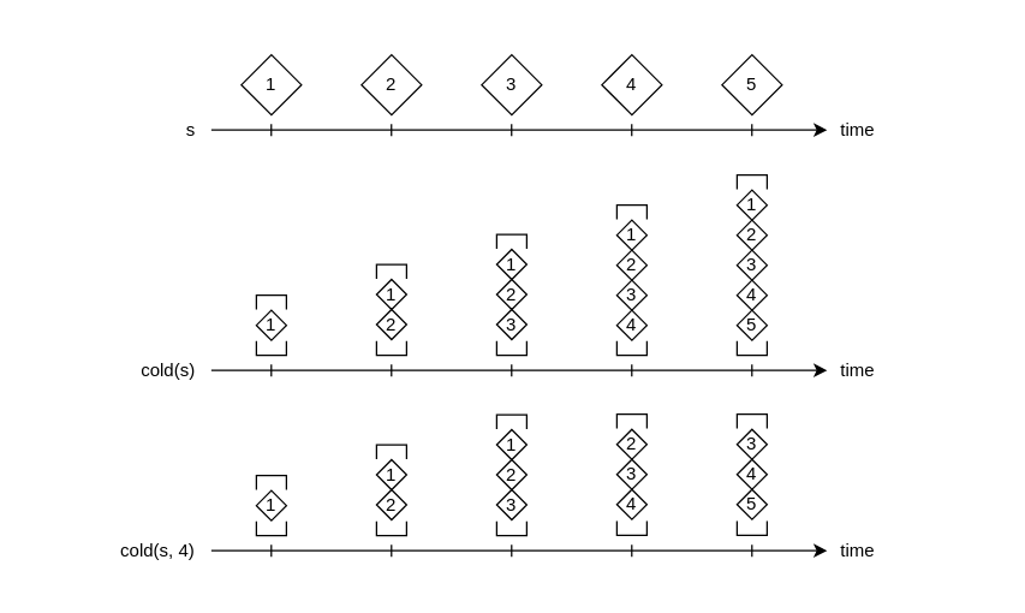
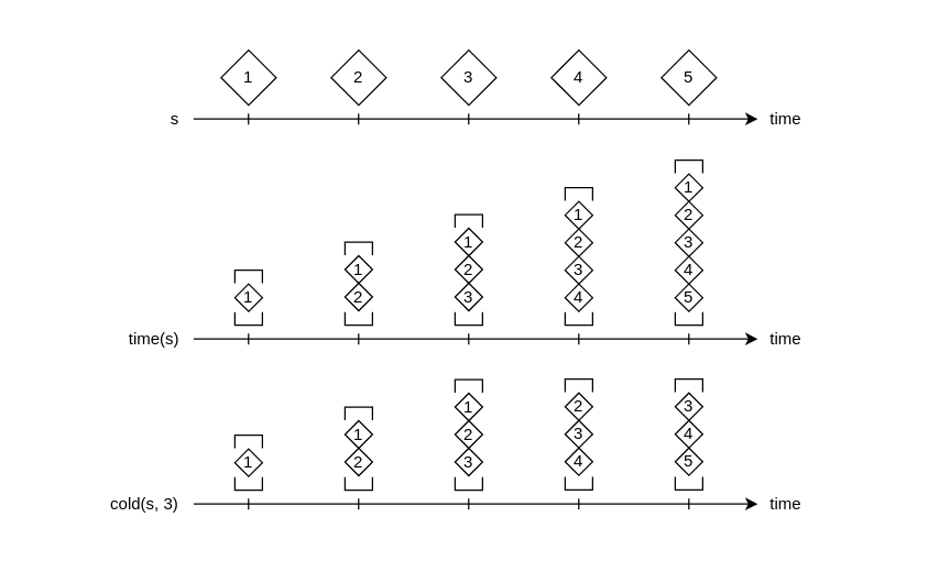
  <mxCell id="0" />
  <mxCell id="1" parent="0" />
  <mxCell id="2" value="" style="rounded=0;whiteSpace=wrap;html=1;strokeColor=none;" parent="1" vertex="1"><mxGeometry x="20" y="20" width="640" height="366" as="geometry" /></mxCell>
  <mxCell id="3" value="" style="endArrow=classic;html=1;rounded=0;" parent="1" edge="1"><mxGeometry width="50" height="50" relative="1" as="geometry"><mxPoint x="140" y="86" as="sourcePoint" /><mxPoint x="550" y="86" as="targetPoint" /></mxGeometry></mxCell>
  <mxCell id="4" value="1" style="rhombus;whiteSpace=wrap;html=1;" parent="1" vertex="1"><mxGeometry x="160" y="36" width="40" height="40" as="geometry" /></mxCell>
  <mxCell id="5" value="2" style="rhombus;whiteSpace=wrap;html=1;" parent="1" vertex="1"><mxGeometry x="240" y="36" width="40" height="40" as="geometry" /></mxCell>
  <mxCell id="6" value="3" style="rhombus;whiteSpace=wrap;html=1;" parent="1" vertex="1"><mxGeometry x="320" y="36" width="40" height="40" as="geometry" /></mxCell>
  <mxCell id="7" value="4" style="rhombus;whiteSpace=wrap;html=1;" parent="1" vertex="1"><mxGeometry x="400" y="36" width="40" height="40" as="geometry" /></mxCell>
  <mxCell id="8" value="5" style="rhombus;whiteSpace=wrap;html=1;" parent="1" vertex="1"><mxGeometry x="480" y="36" width="40" height="40" as="geometry" /></mxCell>
  <mxCell id="9" value="" style="endArrow=classic;html=1;rounded=0;" parent="1" edge="1"><mxGeometry width="50" height="50" relative="1" as="geometry"><mxPoint x="140" y="246" as="sourcePoint" /><mxPoint x="550" y="246" as="targetPoint" /></mxGeometry></mxCell>
  <mxCell id="10" value="" style="endArrow=none;html=1;rounded=0;" parent="1" edge="1"><mxGeometry width="50" height="50" relative="1" as="geometry"><mxPoint x="179.9" y="90" as="sourcePoint" /><mxPoint x="179.9" y="82" as="targetPoint" /></mxGeometry></mxCell>
  <mxCell id="11" value="" style="endArrow=none;html=1;rounded=0;" parent="1" edge="1"><mxGeometry width="50" height="50" relative="1" as="geometry"><mxPoint x="259.9" y="90" as="sourcePoint" /><mxPoint x="259.9" y="82" as="targetPoint" /></mxGeometry></mxCell>
  <mxCell id="12" value="" style="endArrow=none;html=1;rounded=0;" parent="1" edge="1"><mxGeometry width="50" height="50" relative="1" as="geometry"><mxPoint x="339.9" y="90" as="sourcePoint" /><mxPoint x="339.9" y="82" as="targetPoint" /></mxGeometry></mxCell>
  <mxCell id="13" value="" style="endArrow=none;html=1;rounded=0;" parent="1" edge="1"><mxGeometry width="50" height="50" relative="1" as="geometry"><mxPoint x="419.9" y="90" as="sourcePoint" /><mxPoint x="419.9" y="82" as="targetPoint" /></mxGeometry></mxCell>
  <mxCell id="14" value="" style="endArrow=none;html=1;rounded=0;" parent="1" edge="1"><mxGeometry width="50" height="50" relative="1" as="geometry"><mxPoint x="499.9" y="90" as="sourcePoint" /><mxPoint x="499.9" y="82" as="targetPoint" /></mxGeometry></mxCell>
  <mxCell id="15" value="" style="endArrow=none;html=1;rounded=0;" parent="1" edge="1"><mxGeometry width="50" height="50" relative="1" as="geometry"><mxPoint x="179.93" y="250" as="sourcePoint" /><mxPoint x="179.93" y="242" as="targetPoint" /></mxGeometry></mxCell>
  <mxCell id="16" value="" style="endArrow=none;html=1;rounded=0;" parent="1" edge="1"><mxGeometry width="50" height="50" relative="1" as="geometry"><mxPoint x="259.93" y="250" as="sourcePoint" /><mxPoint x="259.93" y="242" as="targetPoint" /></mxGeometry></mxCell>
  <mxCell id="17" value="" style="endArrow=none;html=1;rounded=0;" parent="1" edge="1"><mxGeometry width="50" height="50" relative="1" as="geometry"><mxPoint x="339.93" y="250" as="sourcePoint" /><mxPoint x="339.93" y="242" as="targetPoint" /></mxGeometry></mxCell>
  <mxCell id="18" value="" style="endArrow=none;html=1;rounded=0;" parent="1" edge="1"><mxGeometry width="50" height="50" relative="1" as="geometry"><mxPoint x="419.93" y="250" as="sourcePoint" /><mxPoint x="419.93" y="242" as="targetPoint" /></mxGeometry></mxCell>
  <mxCell id="19" value="" style="endArrow=none;html=1;rounded=0;" parent="1" edge="1"><mxGeometry width="50" height="50" relative="1" as="geometry"><mxPoint x="499.93" y="250" as="sourcePoint" /><mxPoint x="499.93" y="242" as="targetPoint" /></mxGeometry></mxCell>
  <mxCell id="20" value="time" style="text;html=1;align=center;verticalAlign=middle;resizable=0;points=[];autosize=1;strokeColor=none;fillColor=none;" parent="1" vertex="1"><mxGeometry x="545" y="71" width="50" height="30" as="geometry" /></mxCell>
  <mxCell id="21" value="time" style="text;html=1;align=center;verticalAlign=middle;resizable=0;points=[];autosize=1;strokeColor=none;fillColor=none;" parent="1" vertex="1"><mxGeometry x="545" y="231" width="50" height="30" as="geometry" /></mxCell>
  <mxCell id="22" value="" style="endArrow=classic;html=1;rounded=0;" parent="1" edge="1"><mxGeometry width="50" height="50" relative="1" as="geometry"><mxPoint x="140" y="366" as="sourcePoint" /><mxPoint x="550" y="366" as="targetPoint" /></mxGeometry></mxCell>
  <mxCell id="23" value="" style="endArrow=none;html=1;rounded=0;" parent="1" edge="1"><mxGeometry width="50" height="50" relative="1" as="geometry"><mxPoint x="179.93" y="370" as="sourcePoint" /><mxPoint x="179.93" y="362" as="targetPoint" /></mxGeometry></mxCell>
  <mxCell id="24" value="" style="endArrow=none;html=1;rounded=0;" parent="1" edge="1"><mxGeometry width="50" height="50" relative="1" as="geometry"><mxPoint x="259.93" y="370" as="sourcePoint" /><mxPoint x="259.93" y="362" as="targetPoint" /></mxGeometry></mxCell>
  <mxCell id="25" value="" style="endArrow=none;html=1;rounded=0;" parent="1" edge="1"><mxGeometry width="50" height="50" relative="1" as="geometry"><mxPoint x="339.93" y="370" as="sourcePoint" /><mxPoint x="339.93" y="362" as="targetPoint" /></mxGeometry></mxCell>
  <mxCell id="26" value="" style="endArrow=none;html=1;rounded=0;" parent="1" edge="1"><mxGeometry width="50" height="50" relative="1" as="geometry"><mxPoint x="419.93" y="370" as="sourcePoint" /><mxPoint x="419.93" y="362" as="targetPoint" /></mxGeometry></mxCell>
  <mxCell id="27" value="" style="endArrow=none;html=1;rounded=0;" parent="1" edge="1"><mxGeometry width="50" height="50" relative="1" as="geometry"><mxPoint x="499.93" y="370" as="sourcePoint" /><mxPoint x="499.93" y="362" as="targetPoint" /></mxGeometry></mxCell>
  <mxCell id="28" value="time" style="text;html=1;align=center;verticalAlign=middle;resizable=0;points=[];autosize=1;strokeColor=none;fillColor=none;" parent="1" vertex="1"><mxGeometry x="545" y="351" width="50" height="30" as="geometry" /></mxCell>
  <mxCell id="29" value="s" style="text;html=1;align=center;verticalAlign=middle;resizable=0;points=[];autosize=1;strokeColor=none;fillColor=none;" parent="1" vertex="1"><mxGeometry x="111" y="71" width="30" height="30" as="geometry" /></mxCell>
- <mxCell id="30" value="cold(s)" style="text;html=1;align=center;verticalAlign=middle;resizable=0;points=[];autosize=1;strokeColor=none;fillColor=none;" parent="1" vertex="1"><mxGeometry x="81" y="231" width="60" height="30" as="geometry" /></mxCell>
- <mxCell id="31" value="cold(s, 4)" style="text;html=1;align=center;verticalAlign=middle;resizable=0;points=[];autosize=1;strokeColor=none;fillColor=none;" parent="1" vertex="1"><mxGeometry x="69" y="351" width="70" height="30" as="geometry" /></mxCell>
+ <mxCell id="30" value="time(s)" style="text;html=1;align=center;verticalAlign=middle;resizable=0;points=[];autosize=1;strokeColor=none;fillColor=none;" parent="1" vertex="1"><mxGeometry x="81" y="231" width="60" height="30" as="geometry" /></mxCell>
+ <mxCell id="31" value="cold(s, 3)" style="text;html=1;align=center;verticalAlign=middle;resizable=0;points=[];autosize=1;strokeColor=none;fillColor=none;" parent="1" vertex="1"><mxGeometry x="69" y="351" width="70" height="30" as="geometry" /></mxCell>
  <mxCell id="32" value="1" style="rhombus;whiteSpace=wrap;html=1;" vertex="1" parent="1"><mxGeometry x="490" y="126" width="20" height="20" as="geometry" /></mxCell>
  <mxCell id="33" value="5" style="rhombus;whiteSpace=wrap;html=1;" vertex="1" parent="1"><mxGeometry x="490" y="206" width="20" height="20" as="geometry" /></mxCell>
  <mxCell id="34" value="" style="shape=partialRectangle;whiteSpace=wrap;html=1;bottom=1;right=1;left=1;top=0;fillColor=none;routingCenterX=-0.5;rotation=-180;" vertex="1" parent="1"><mxGeometry x="490" y="116" width="20" height="9" as="geometry" /></mxCell>
  <mxCell id="35" value="" style="shape=partialRectangle;whiteSpace=wrap;html=1;bottom=1;right=1;left=1;top=0;fillColor=none;routingCenterX=-0.5;rotation=0;" vertex="1" parent="1"><mxGeometry x="490" y="227" width="20" height="9" as="geometry" /></mxCell>
  <mxCell id="36" value="4" style="rhombus;whiteSpace=wrap;html=1;" vertex="1" parent="1"><mxGeometry x="490" y="186" width="20" height="20" as="geometry" /></mxCell>
  <mxCell id="37" value="3" style="rhombus;whiteSpace=wrap;html=1;" vertex="1" parent="1"><mxGeometry x="490" y="166" width="20" height="20" as="geometry" /></mxCell>
  <mxCell id="38" value="2" style="rhombus;whiteSpace=wrap;html=1;" vertex="1" parent="1"><mxGeometry x="490" y="146" width="20" height="20" as="geometry" /></mxCell>
  <mxCell id="39" value="1" style="rhombus;whiteSpace=wrap;html=1;" vertex="1" parent="1"><mxGeometry x="410" y="146" width="20" height="20" as="geometry" /></mxCell>
  <mxCell id="40" value="" style="shape=partialRectangle;whiteSpace=wrap;html=1;bottom=1;right=1;left=1;top=0;fillColor=none;routingCenterX=-0.5;rotation=-180;" vertex="1" parent="1"><mxGeometry x="410" y="136" width="20" height="9" as="geometry" /></mxCell>
  <mxCell id="41" value="" style="shape=partialRectangle;whiteSpace=wrap;html=1;bottom=1;right=1;left=1;top=0;fillColor=none;routingCenterX=-0.5;rotation=0;" vertex="1" parent="1"><mxGeometry x="410" y="227" width="20" height="9" as="geometry" /></mxCell>
  <mxCell id="42" value="4" style="rhombus;whiteSpace=wrap;html=1;" vertex="1" parent="1"><mxGeometry x="410" y="206" width="20" height="20" as="geometry" /></mxCell>
  <mxCell id="43" value="3" style="rhombus;whiteSpace=wrap;html=1;" vertex="1" parent="1"><mxGeometry x="410" y="186" width="20" height="20" as="geometry" /></mxCell>
  <mxCell id="44" value="2" style="rhombus;whiteSpace=wrap;html=1;" vertex="1" parent="1"><mxGeometry x="410" y="166" width="20" height="20" as="geometry" /></mxCell>
  <mxCell id="45" value="1" style="rhombus;whiteSpace=wrap;html=1;" vertex="1" parent="1"><mxGeometry x="330" y="165.5" width="20" height="20" as="geometry" /></mxCell>
  <mxCell id="46" value="" style="shape=partialRectangle;whiteSpace=wrap;html=1;bottom=1;right=1;left=1;top=0;fillColor=none;routingCenterX=-0.5;rotation=-180;" vertex="1" parent="1"><mxGeometry x="330" y="155.5" width="20" height="9" as="geometry" /></mxCell>
  <mxCell id="47" value="" style="shape=partialRectangle;whiteSpace=wrap;html=1;bottom=1;right=1;left=1;top=0;fillColor=none;routingCenterX=-0.5;rotation=0;" vertex="1" parent="1"><mxGeometry x="330" y="227" width="20" height="9" as="geometry" /></mxCell>
  <mxCell id="48" value="3" style="rhombus;whiteSpace=wrap;html=1;" vertex="1" parent="1"><mxGeometry x="330" y="205.5" width="20" height="20" as="geometry" /></mxCell>
  <mxCell id="49" value="2" style="rhombus;whiteSpace=wrap;html=1;" vertex="1" parent="1"><mxGeometry x="330" y="185.5" width="20" height="20" as="geometry" /></mxCell>
  <mxCell id="50" value="1" style="rhombus;whiteSpace=wrap;html=1;" vertex="1" parent="1"><mxGeometry x="250" y="185.5" width="20" height="20" as="geometry" /></mxCell>
  <mxCell id="51" value="" style="shape=partialRectangle;whiteSpace=wrap;html=1;bottom=1;right=1;left=1;top=0;fillColor=none;routingCenterX=-0.5;rotation=-180;" vertex="1" parent="1"><mxGeometry x="250" y="175.5" width="20" height="9" as="geometry" /></mxCell>
  <mxCell id="52" value="" style="shape=partialRectangle;whiteSpace=wrap;html=1;bottom=1;right=1;left=1;top=0;fillColor=none;routingCenterX=-0.5;rotation=0;" vertex="1" parent="1"><mxGeometry x="250" y="227" width="20" height="9" as="geometry" /></mxCell>
  <mxCell id="53" value="2" style="rhombus;whiteSpace=wrap;html=1;" vertex="1" parent="1"><mxGeometry x="250" y="205.5" width="20" height="20" as="geometry" /></mxCell>
  <mxCell id="54" value="1" style="rhombus;whiteSpace=wrap;html=1;" vertex="1" parent="1"><mxGeometry x="170" y="206" width="20" height="20" as="geometry" /></mxCell>
  <mxCell id="55" value="" style="shape=partialRectangle;whiteSpace=wrap;html=1;bottom=1;right=1;left=1;top=0;fillColor=none;routingCenterX=-0.5;rotation=-180;" vertex="1" parent="1"><mxGeometry x="170" y="196" width="20" height="9" as="geometry" /></mxCell>
  <mxCell id="56" value="" style="shape=partialRectangle;whiteSpace=wrap;html=1;bottom=1;right=1;left=1;top=0;fillColor=none;routingCenterX=-0.5;rotation=0;" vertex="1" parent="1"><mxGeometry x="170" y="227" width="20" height="9" as="geometry" /></mxCell>
  <mxCell id="57" value="1" style="rhombus;whiteSpace=wrap;html=1;" vertex="1" parent="1"><mxGeometry x="330" y="285.5" width="20" height="20" as="geometry" /></mxCell>
  <mxCell id="58" value="" style="shape=partialRectangle;whiteSpace=wrap;html=1;bottom=1;right=1;left=1;top=0;fillColor=none;routingCenterX=-0.5;rotation=-180;" vertex="1" parent="1"><mxGeometry x="330" y="275.5" width="20" height="9" as="geometry" /></mxCell>
  <mxCell id="59" value="" style="shape=partialRectangle;whiteSpace=wrap;html=1;bottom=1;right=1;left=1;top=0;fillColor=none;routingCenterX=-0.5;rotation=0;" vertex="1" parent="1"><mxGeometry x="330" y="347" width="20" height="9" as="geometry" /></mxCell>
  <mxCell id="60" value="3" style="rhombus;whiteSpace=wrap;html=1;" vertex="1" parent="1"><mxGeometry x="330" y="325.5" width="20" height="20" as="geometry" /></mxCell>
  <mxCell id="61" value="2" style="rhombus;whiteSpace=wrap;html=1;" vertex="1" parent="1"><mxGeometry x="330" y="305.5" width="20" height="20" as="geometry" /></mxCell>
  <mxCell id="62" value="2" style="rhombus;whiteSpace=wrap;html=1;" vertex="1" parent="1"><mxGeometry x="410" y="285.25" width="20" height="20" as="geometry" /></mxCell>
  <mxCell id="63" value="" style="shape=partialRectangle;whiteSpace=wrap;html=1;bottom=1;right=1;left=1;top=0;fillColor=none;routingCenterX=-0.5;rotation=-180;" vertex="1" parent="1"><mxGeometry x="410" y="275.25" width="20" height="9" as="geometry" /></mxCell>
  <mxCell id="64" value="" style="shape=partialRectangle;whiteSpace=wrap;html=1;bottom=1;right=1;left=1;top=0;fillColor=none;routingCenterX=-0.5;rotation=0;" vertex="1" parent="1"><mxGeometry x="410" y="346.75" width="20" height="9" as="geometry" /></mxCell>
  <mxCell id="65" value="4" style="rhombus;whiteSpace=wrap;html=1;" vertex="1" parent="1"><mxGeometry x="410" y="325.25" width="20" height="20" as="geometry" /></mxCell>
  <mxCell id="66" value="3" style="rhombus;whiteSpace=wrap;html=1;" vertex="1" parent="1"><mxGeometry x="410" y="305.25" width="20" height="20" as="geometry" /></mxCell>
  <mxCell id="67" value="3" style="rhombus;whiteSpace=wrap;html=1;" vertex="1" parent="1"><mxGeometry x="490" y="285.25" width="20" height="20" as="geometry" /></mxCell>
  <mxCell id="68" value="" style="shape=partialRectangle;whiteSpace=wrap;html=1;bottom=1;right=1;left=1;top=0;fillColor=none;routingCenterX=-0.5;rotation=-180;" vertex="1" parent="1"><mxGeometry x="490" y="275.25" width="20" height="9" as="geometry" /></mxCell>
  <mxCell id="69" value="" style="shape=partialRectangle;whiteSpace=wrap;html=1;bottom=1;right=1;left=1;top=0;fillColor=none;routingCenterX=-0.5;rotation=0;" vertex="1" parent="1"><mxGeometry x="490" y="346.75" width="20" height="9" as="geometry" /></mxCell>
  <mxCell id="70" value="5" style="rhombus;whiteSpace=wrap;html=1;" vertex="1" parent="1"><mxGeometry x="490" y="325.25" width="20" height="20" as="geometry" /></mxCell>
  <mxCell id="71" value="4" style="rhombus;whiteSpace=wrap;html=1;" vertex="1" parent="1"><mxGeometry x="490" y="305.25" width="20" height="20" as="geometry" /></mxCell>
  <mxCell id="72" value="1" style="rhombus;whiteSpace=wrap;html=1;" vertex="1" parent="1"><mxGeometry x="250" y="305.5" width="20" height="20" as="geometry" /></mxCell>
  <mxCell id="73" value="" style="shape=partialRectangle;whiteSpace=wrap;html=1;bottom=1;right=1;left=1;top=0;fillColor=none;routingCenterX=-0.5;rotation=-180;" vertex="1" parent="1"><mxGeometry x="250" y="295.5" width="20" height="9" as="geometry" /></mxCell>
  <mxCell id="74" value="" style="shape=partialRectangle;whiteSpace=wrap;html=1;bottom=1;right=1;left=1;top=0;fillColor=none;routingCenterX=-0.5;rotation=0;" vertex="1" parent="1"><mxGeometry x="250" y="347" width="20" height="9" as="geometry" /></mxCell>
  <mxCell id="75" value="2" style="rhombus;whiteSpace=wrap;html=1;" vertex="1" parent="1"><mxGeometry x="250" y="325.5" width="20" height="20" as="geometry" /></mxCell>
  <mxCell id="76" value="1" style="rhombus;whiteSpace=wrap;html=1;" vertex="1" parent="1"><mxGeometry x="170" y="326" width="20" height="20" as="geometry" /></mxCell>
  <mxCell id="77" value="" style="shape=partialRectangle;whiteSpace=wrap;html=1;bottom=1;right=1;left=1;top=0;fillColor=none;routingCenterX=-0.5;rotation=-180;" vertex="1" parent="1"><mxGeometry x="170" y="316" width="20" height="9" as="geometry" /></mxCell>
  <mxCell id="78" value="" style="shape=partialRectangle;whiteSpace=wrap;html=1;bottom=1;right=1;left=1;top=0;fillColor=none;routingCenterX=-0.5;rotation=0;" vertex="1" parent="1"><mxGeometry x="170" y="347" width="20" height="9" as="geometry" /></mxCell>
